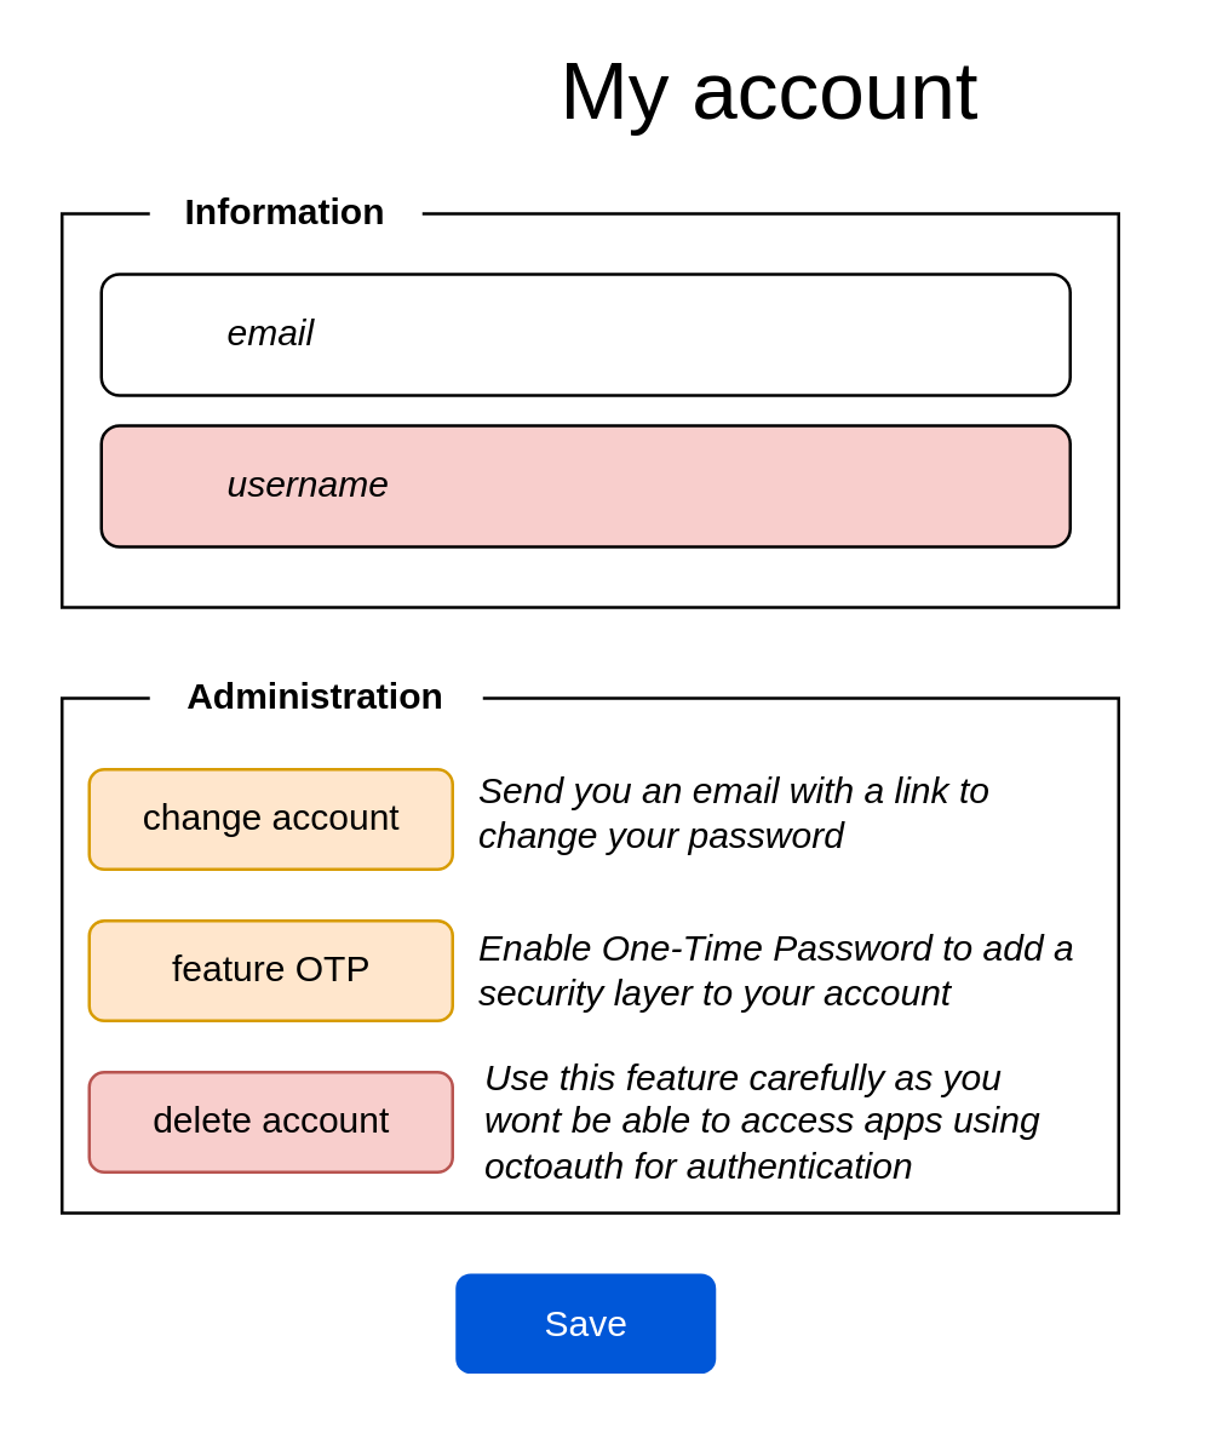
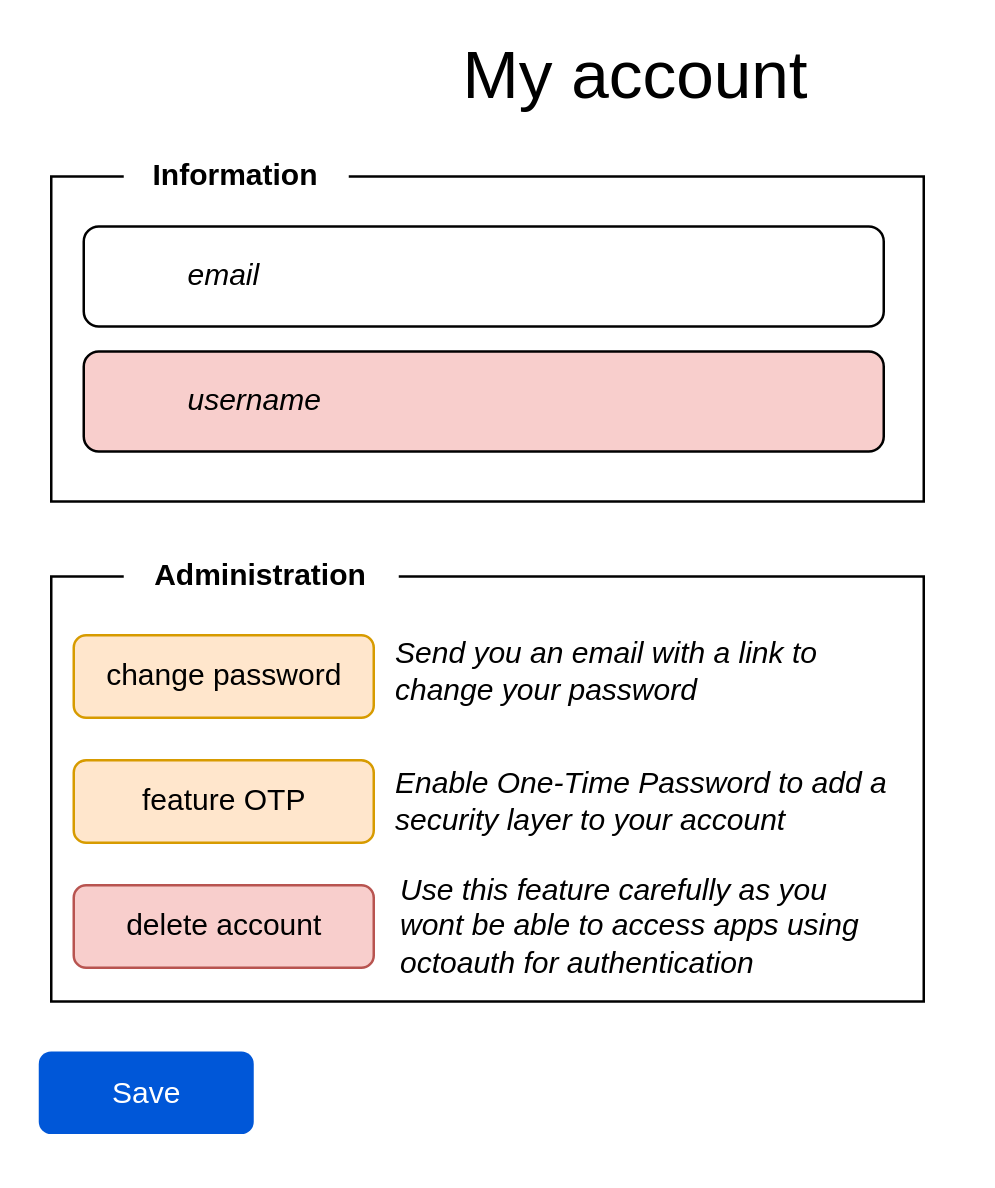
  <mxCell id="0" />
  <mxCell id="1" parent="0" />
  <mxCell id="2" value="" style="rounded=0;whiteSpace=wrap;html=1;fillColor=#FFFFFF;" vertex="1" parent="1"><mxGeometry x="20" y="70" width="349" height="130" as="geometry" /></mxCell>
  <mxCell id="3" value="&lt;blockquote style=&quot;margin: 0 0 0 40px ; border: none ; padding: 0px&quot;&gt;&lt;i&gt;email&lt;/i&gt;&lt;/blockquote&gt;" style="rounded=1;whiteSpace=wrap;html=1;align=left;" parent="1" vertex="1"><mxGeometry x="33" y="90" width="320" height="40" as="geometry" /></mxCell>
  <mxCell id="4" value="&lt;font style=&quot;font-size: 27px&quot;&gt;My account&lt;/font&gt;" style="text;html=1;strokeColor=none;fillColor=none;align=center;verticalAlign=middle;whiteSpace=wrap;rounded=0;" parent="1" vertex="1"><mxGeometry x="154" y="20" width="200" height="20" as="geometry" /></mxCell>
  <mxCell id="5" value="&lt;blockquote style=&quot;margin: 0 0 0 40px ; border: none ; padding: 0px&quot;&gt;&lt;i&gt;username&lt;/i&gt;&lt;/blockquote&gt;" style="rounded=1;whiteSpace=wrap;html=1;align=left;fillColor=#f8cecc;" parent="1" vertex="1"><mxGeometry x="33" y="140" width="320" height="40" as="geometry" /></mxCell>
  <mxCell id="6" value="&lt;b&gt;Information&lt;/b&gt;" style="text;html=1;strokeColor=none;align=center;verticalAlign=middle;whiteSpace=wrap;rounded=0;fillColor=#ffffff;" vertex="1" parent="1"><mxGeometry x="49" y="60" width="90" height="20" as="geometry" /></mxCell>
  <mxCell id="7" value="" style="rounded=0;whiteSpace=wrap;html=1;fillColor=#FFFFFF;" vertex="1" parent="1"><mxGeometry x="20" y="230" width="349" height="170" as="geometry" /></mxCell>
  <mxCell id="8" value="&lt;b&gt;Administration&lt;/b&gt;" style="text;html=1;strokeColor=none;align=center;verticalAlign=middle;whiteSpace=wrap;rounded=0;fillColor=#ffffff;" vertex="1" parent="1"><mxGeometry x="49" y="220" width="110" height="20" as="geometry" /></mxCell>
  <mxCell id="9" value="&lt;i&gt;Use this feature carefully as you wont be able to access apps using octoauth for authentication&lt;/i&gt;" style="text;html=1;strokeColor=none;fillColor=none;align=left;verticalAlign=middle;whiteSpace=wrap;rounded=0;" vertex="1" parent="1"><mxGeometry x="158" y="350" width="196" height="40" as="geometry" /></mxCell>
  <mxCell id="10" value="&lt;i&gt;Enable One-Time Password to add a security layer to your account&lt;/i&gt;" style="text;html=1;strokeColor=none;fillColor=none;align=left;verticalAlign=middle;whiteSpace=wrap;rounded=0;" vertex="1" parent="1"><mxGeometry x="156" y="300" width="220" height="40" as="geometry" /></mxCell>
  <mxCell id="11" value="&lt;i&gt;Send you an email with a link to &lt;br&gt;change your password&lt;/i&gt;" style="text;html=1;strokeColor=none;fillColor=none;align=left;verticalAlign=middle;whiteSpace=wrap;rounded=0;" vertex="1" parent="1"><mxGeometry x="156" y="247.5" width="220" height="40" as="geometry" /></mxCell>
- <mxCell id="12" value="Save" style="rounded=1;fillColor=#0057D8;align=center;strokeColor=none;html=1;fontColor=#ffffff;fontSize=12;sketch=0;" vertex="1" parent="1"><mxGeometry x="150" y="420" width="86" height="33" as="geometry" /></mxCell>
+ <mxCell id="12" value="Save" style="rounded=1;fillColor=#0057D8;align=center;strokeColor=none;html=1;fontColor=#ffffff;fontSize=12;sketch=0;" vertex="1" parent="1"><mxGeometry x="15" y="420" width="86" height="33" as="geometry" /></mxCell>
  <mxCell id="13" value="&lt;span&gt;delete account&lt;/span&gt;" style="rounded=1;fillColor=#f8cecc;align=center;strokeColor=#b85450;html=1;fontSize=12;sketch=0;" vertex="1" parent="1"><mxGeometry x="29" y="353.5" width="120" height="33" as="geometry" /></mxCell>
  <mxCell id="14" value="&lt;span&gt;feature OTP&lt;/span&gt;" style="rounded=1;fillColor=#ffe6cc;align=center;strokeColor=#d79b00;html=1;fontSize=12;sketch=0;" vertex="1" parent="1"><mxGeometry x="29" y="303.5" width="120" height="33" as="geometry" /></mxCell>
- <mxCell id="15" value="&lt;span&gt;change account&lt;/span&gt;" style="rounded=1;fillColor=#ffe6cc;align=center;strokeColor=#d79b00;html=1;fontSize=12;sketch=0;" vertex="1" parent="1"><mxGeometry x="29" y="253.5" width="120" height="33" as="geometry" /></mxCell>
+ <mxCell id="15" value="&lt;span&gt;change password&lt;/span&gt;" style="rounded=1;fillColor=#ffe6cc;align=center;strokeColor=#d79b00;html=1;fontSize=12;sketch=0;" vertex="1" parent="1"><mxGeometry x="29" y="253.5" width="120" height="33" as="geometry" /></mxCell>
